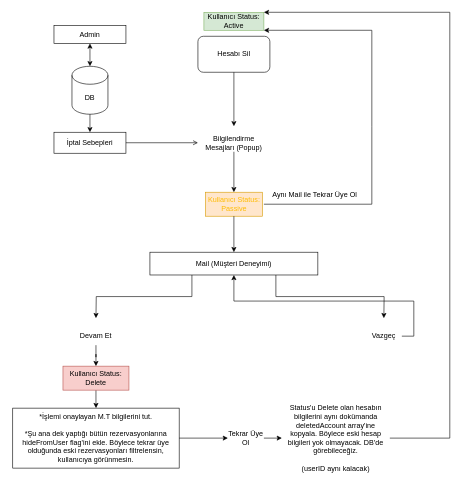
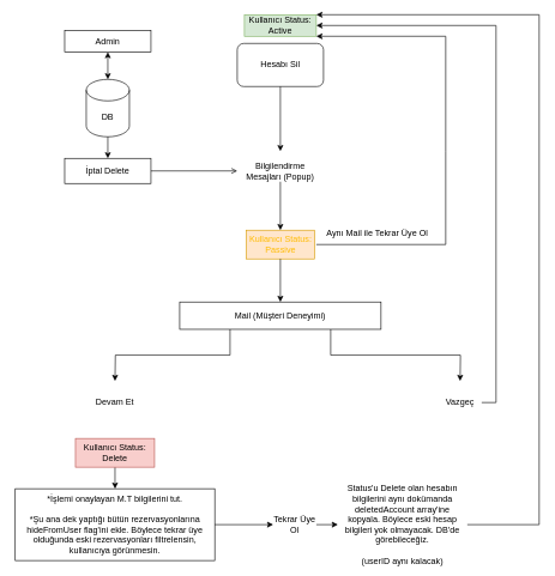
  <mxCell id="0" />
  <mxCell id="1" parent="0" />
  <mxCell id="2" value="Hesabı Sil" style="rounded=1;whiteSpace=wrap;html=1;" vertex="1" parent="1"><mxGeometry x="329" y="60" width="120" height="60" as="geometry" /></mxCell>
  <mxCell id="3" value="" style="endArrow=classic;html=1;rounded=0;exitX=0.5;exitY=1;exitDx=0;exitDy=0;" edge="1" parent="1" source="2"><mxGeometry width="50" height="50" relative="1" as="geometry"><mxPoint x="399" y="440" as="sourcePoint" /><mxPoint x="389" y="210" as="targetPoint" /></mxGeometry></mxCell>
  <mxCell id="4" value="Bilgilendirme Mesajları (Popup)" style="text;html=1;strokeColor=none;fillColor=none;align=center;verticalAlign=middle;whiteSpace=wrap;rounded=0;" vertex="1" parent="1"><mxGeometry x="329" y="222.5" width="120" height="30" as="geometry" /></mxCell>
- <mxCell id="5" value="İptal Sebepleri" style="rounded=0;whiteSpace=wrap;html=1;" vertex="1" parent="1"><mxGeometry x="89" y="220" width="120" height="35" as="geometry" /></mxCell>
+ <mxCell id="5" value="İptal Delete" style="rounded=0;whiteSpace=wrap;html=1;" vertex="1" parent="1"><mxGeometry x="89" y="220" width="120" height="35" as="geometry" /></mxCell>
  <mxCell id="6" value="DB" style="shape=cylinder3;whiteSpace=wrap;html=1;boundedLbl=1;backgroundOutline=1;size=15;" vertex="1" parent="1"><mxGeometry x="119" y="110" width="60" height="80" as="geometry" /></mxCell>
  <mxCell id="7" value="Admin" style="rounded=0;whiteSpace=wrap;html=1;" vertex="1" parent="1"><mxGeometry x="89" y="42" width="120" height="30" as="geometry" /></mxCell>
  <mxCell id="8" value="" style="endArrow=classic;startArrow=classic;html=1;rounded=0;entryX=0.5;entryY=1;entryDx=0;entryDy=0;exitX=0.5;exitY=0;exitDx=0;exitDy=0;exitPerimeter=0;" edge="1" parent="1" source="6" target="7"><mxGeometry width="50" height="50" relative="1" as="geometry"><mxPoint x="399" y="440" as="sourcePoint" /><mxPoint x="449" y="390" as="targetPoint" /></mxGeometry></mxCell>
  <mxCell id="9" value="" style="endArrow=classic;html=1;rounded=0;entryX=0.5;entryY=0;entryDx=0;entryDy=0;" edge="1" parent="1" target="5"><mxGeometry width="50" height="50" relative="1" as="geometry"><mxPoint x="149" y="190" as="sourcePoint" /><mxPoint x="199" y="140" as="targetPoint" /></mxGeometry></mxCell>
  <mxCell id="10" value="" style="endArrow=open;html=1;rounded=0;exitX=1;exitY=0.5;exitDx=0;exitDy=0;entryX=0;entryY=0.5;entryDx=0;entryDy=0;" edge="1" parent="1" source="5" target="4"><mxGeometry width="50" height="50" relative="1" as="geometry"><mxPoint x="399" y="440" as="sourcePoint" /><mxPoint x="449" y="390" as="targetPoint" /></mxGeometry></mxCell>
  <mxCell id="11" value="" style="endArrow=classic;html=1;rounded=0;exitX=0.5;exitY=1;exitDx=0;exitDy=0;entryX=0.5;entryY=0;entryDx=0;entryDy=0;" edge="1" parent="1" source="4" target="12"><mxGeometry width="50" height="50" relative="1" as="geometry"><mxPoint x="399" y="440" as="sourcePoint" /><mxPoint x="389" y="310" as="targetPoint" /><Array as="points" /></mxGeometry></mxCell>
  <mxCell id="12" value="&lt;font color=&quot;#ffbb00&quot;&gt;Kullanıcı Status: Passive&lt;/font&gt;" style="text;html=1;strokeColor=#d79b00;fillColor=#ffe6cc;align=center;verticalAlign=middle;whiteSpace=wrap;rounded=0;" vertex="1" parent="1"><mxGeometry x="341.5" y="320" width="95" height="40" as="geometry" /></mxCell>
  <mxCell id="13" value="" style="endArrow=classic;html=1;rounded=0;entryX=0.5;entryY=0;entryDx=0;entryDy=0;" edge="1" parent="1" target="16"><mxGeometry width="50" height="50" relative="1" as="geometry"><mxPoint x="389" y="360" as="sourcePoint" /><mxPoint x="389" y="410" as="targetPoint" /></mxGeometry></mxCell>
  <mxCell id="14" style="edgeStyle=orthogonalEdgeStyle;rounded=0;orthogonalLoop=1;jettySize=auto;html=1;exitX=0.75;exitY=1;exitDx=0;exitDy=0;" edge="1" parent="1" source="16"><mxGeometry relative="1" as="geometry"><mxPoint x="639" y="530" as="targetPoint" /></mxGeometry></mxCell>
  <mxCell id="15" style="edgeStyle=orthogonalEdgeStyle;rounded=0;orthogonalLoop=1;jettySize=auto;html=1;exitX=0.25;exitY=1;exitDx=0;exitDy=0;" edge="1" parent="1" source="16"><mxGeometry relative="1" as="geometry"><mxPoint x="159" y="530" as="targetPoint" /></mxGeometry></mxCell>
  <mxCell id="16" value="Mail (Müşteri Deneyimi)" style="rounded=0;whiteSpace=wrap;html=1;" vertex="1" parent="1"><mxGeometry x="249" y="420" width="280" height="38" as="geometry" /></mxCell>
- <mxCell id="17" style="edgeStyle=orthogonalEdgeStyle;rounded=0;orthogonalLoop=1;jettySize=auto;html=1;exitX=0.5;exitY=1;exitDx=0;exitDy=0;" edge="1" parent="1" source="18" target="23"><mxGeometry relative="1" as="geometry"><mxPoint x="159" y="620" as="targetPoint" /></mxGeometry></mxCell>
  <mxCell id="18" value="Devam Et" style="text;html=1;strokeColor=none;fillColor=none;align=center;verticalAlign=middle;whiteSpace=wrap;rounded=0;" vertex="1" parent="1"><mxGeometry x="129" y="545" width="60" height="30" as="geometry" /></mxCell>
- <mxCell id="19" style="edgeStyle=orthogonalEdgeStyle;rounded=0;orthogonalLoop=1;jettySize=auto;html=1;exitX=1;exitY=0.5;exitDx=0;exitDy=0;" edge="1" parent="1" source="20" target="16"><mxGeometry relative="1" as="geometry" /></mxCell>
+ <mxCell id="19" style="edgeStyle=orthogonalEdgeStyle;rounded=0;orthogonalLoop=1;jettySize=auto;html=1;exitX=1;exitY=0.5;exitDx=0;exitDy=0;entryX=1;entryY=0.5;entryDx=0;entryDy=0;" edge="1" parent="1" source="20" target="21"><mxGeometry relative="1" as="geometry" /></mxCell>
  <mxCell id="20" value="Vazgeç" style="text;html=1;strokeColor=none;fillColor=none;align=center;verticalAlign=middle;whiteSpace=wrap;rounded=0;" vertex="1" parent="1"><mxGeometry x="609" y="545" width="60" height="30" as="geometry" /></mxCell>
  <mxCell id="21" value="Kullanıcı Status: Active" style="text;html=1;strokeColor=#82b366;fillColor=#d5e8d4;align=center;verticalAlign=middle;whiteSpace=wrap;rounded=0;" vertex="1" parent="1"><mxGeometry x="339" y="20" width="100" height="30" as="geometry" /></mxCell>
  <mxCell id="22" style="edgeStyle=orthogonalEdgeStyle;rounded=0;orthogonalLoop=1;jettySize=auto;html=1;exitX=0.5;exitY=1;exitDx=0;exitDy=0;" edge="1" parent="1" source="23" target="24"><mxGeometry relative="1" as="geometry" /></mxCell>
  <mxCell id="23" value="Kullanıcı Status:&lt;br&gt;Delete" style="text;html=1;strokeColor=#b85450;fillColor=#f8cecc;align=center;verticalAlign=middle;whiteSpace=wrap;rounded=0;" vertex="1" parent="1"><mxGeometry x="104" y="610" width="110" height="40" as="geometry" /></mxCell>
  <mxCell id="24" value="*İşlemi onaylayan M.T bilgilerini tut.&lt;br&gt;&lt;br&gt;*Şu ana dek yaptığı bütün rezervasyonlarına hideFromUser flag'ini ekle. Böylece tekrar üye olduğunda eski rezervasyonları filtrelensin, kullanıcıya görünmesin." style="rounded=0;whiteSpace=wrap;html=1;" vertex="1" parent="1"><mxGeometry x="20.25" y="680" width="277.5" height="100" as="geometry" /></mxCell>
  <mxCell id="25" style="edgeStyle=orthogonalEdgeStyle;rounded=0;orthogonalLoop=1;jettySize=auto;html=1;exitX=1;exitY=0.5;exitDx=0;exitDy=0;entryX=0;entryY=0.5;entryDx=0;entryDy=0;" edge="1" parent="1" source="26" target="29"><mxGeometry relative="1" as="geometry" /></mxCell>
  <mxCell id="26" value="Tekrar Üye Ol" style="text;html=1;strokeColor=none;fillColor=none;align=center;verticalAlign=middle;whiteSpace=wrap;rounded=0;" vertex="1" parent="1"><mxGeometry x="379" y="715" width="60" height="30" as="geometry" /></mxCell>
  <mxCell id="27" value="" style="endArrow=classic;html=1;rounded=0;exitX=1;exitY=0.5;exitDx=0;exitDy=0;entryX=0;entryY=0.5;entryDx=0;entryDy=0;" edge="1" parent="1" source="24" target="26"><mxGeometry width="50" height="50" relative="1" as="geometry"><mxPoint x="399" y="430" as="sourcePoint" /><mxPoint x="449" y="380" as="targetPoint" /></mxGeometry></mxCell>
  <mxCell id="28" style="edgeStyle=orthogonalEdgeStyle;rounded=0;orthogonalLoop=1;jettySize=auto;html=1;exitX=1;exitY=0.5;exitDx=0;exitDy=0;entryX=1;entryY=0;entryDx=0;entryDy=0;" edge="1" parent="1" source="29" target="21"><mxGeometry relative="1" as="geometry"><Array as="points"><mxPoint x="749" y="730" /><mxPoint x="749" y="20" /></Array></mxGeometry></mxCell>
  <mxCell id="29" value="Status'u Delete olan hesabın bilgilerini aynı dokümanda deletedAccount array'ine kopyala. Böylece eski hesap bilgileri yok olmayacak. DB'de görebileceğiz.&lt;br&gt;&lt;br&gt;(userID aynı kalacak)" style="text;html=1;strokeColor=none;fillColor=none;align=center;verticalAlign=middle;whiteSpace=wrap;rounded=0;glass=0;shadow=0;" vertex="1" parent="1"><mxGeometry x="469" y="715" width="180" height="30" as="geometry" /></mxCell>
  <mxCell id="30" value="" style="endArrow=classic;html=1;rounded=0;entryX=1;entryY=1;entryDx=0;entryDy=0;" edge="1" parent="1" target="21"><mxGeometry width="50" height="50" relative="1" as="geometry"><mxPoint x="439" y="340" as="sourcePoint" /><mxPoint x="589" y="60" as="targetPoint" /><Array as="points"><mxPoint x="619" y="340" /><mxPoint x="619" y="210" /><mxPoint x="619" y="50" /></Array></mxGeometry></mxCell>
  <mxCell id="31" value="Aynı Mail ile Tekrar Üye Ol" style="text;html=1;strokeColor=none;fillColor=none;align=center;verticalAlign=middle;whiteSpace=wrap;rounded=0;" vertex="1" parent="1"><mxGeometry x="449" y="310" width="150" height="30" as="geometry" /></mxCell>
